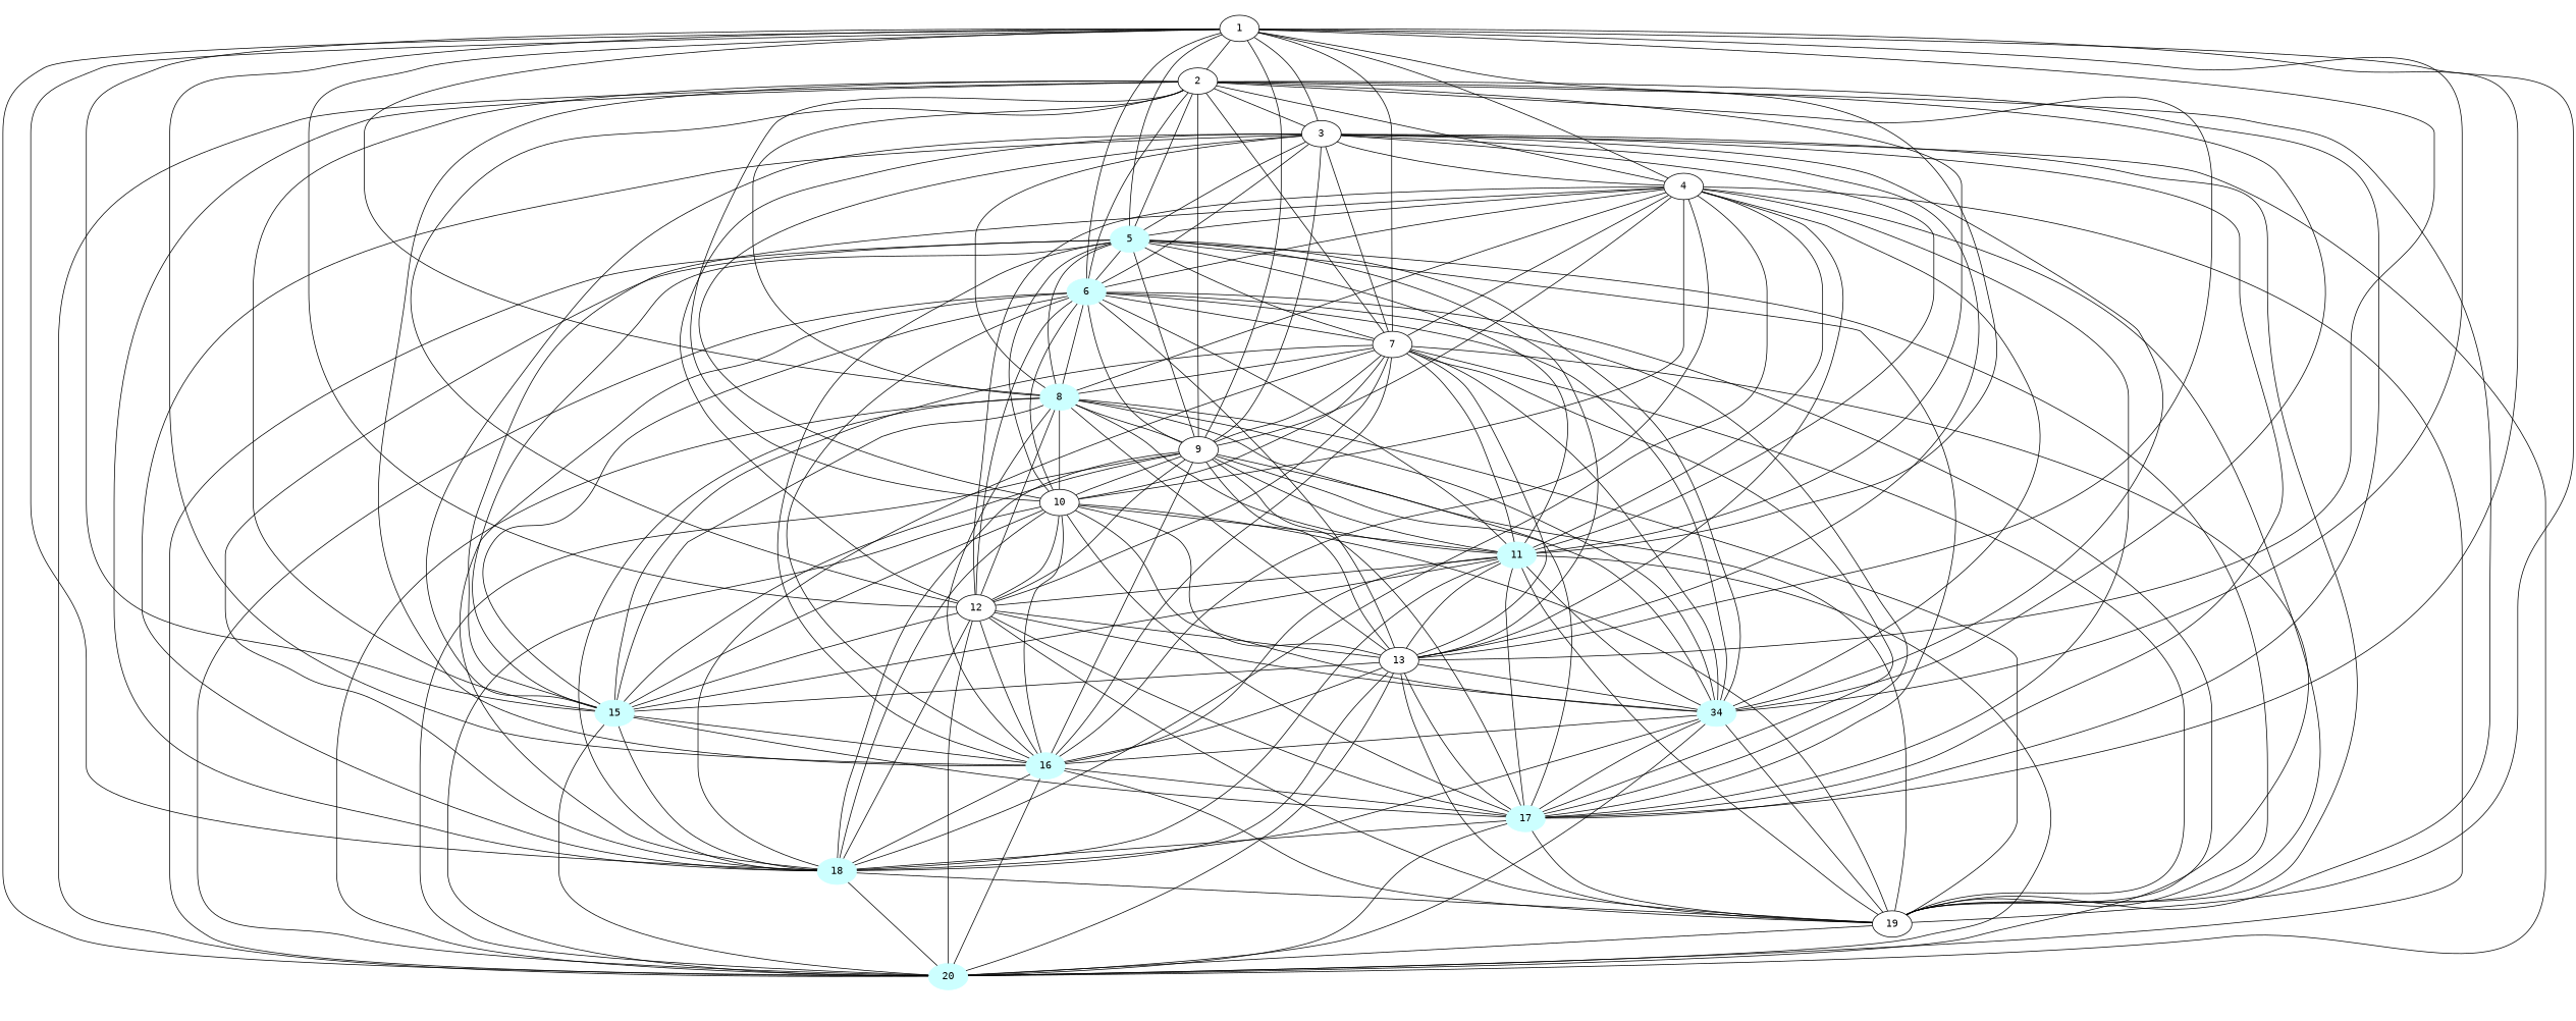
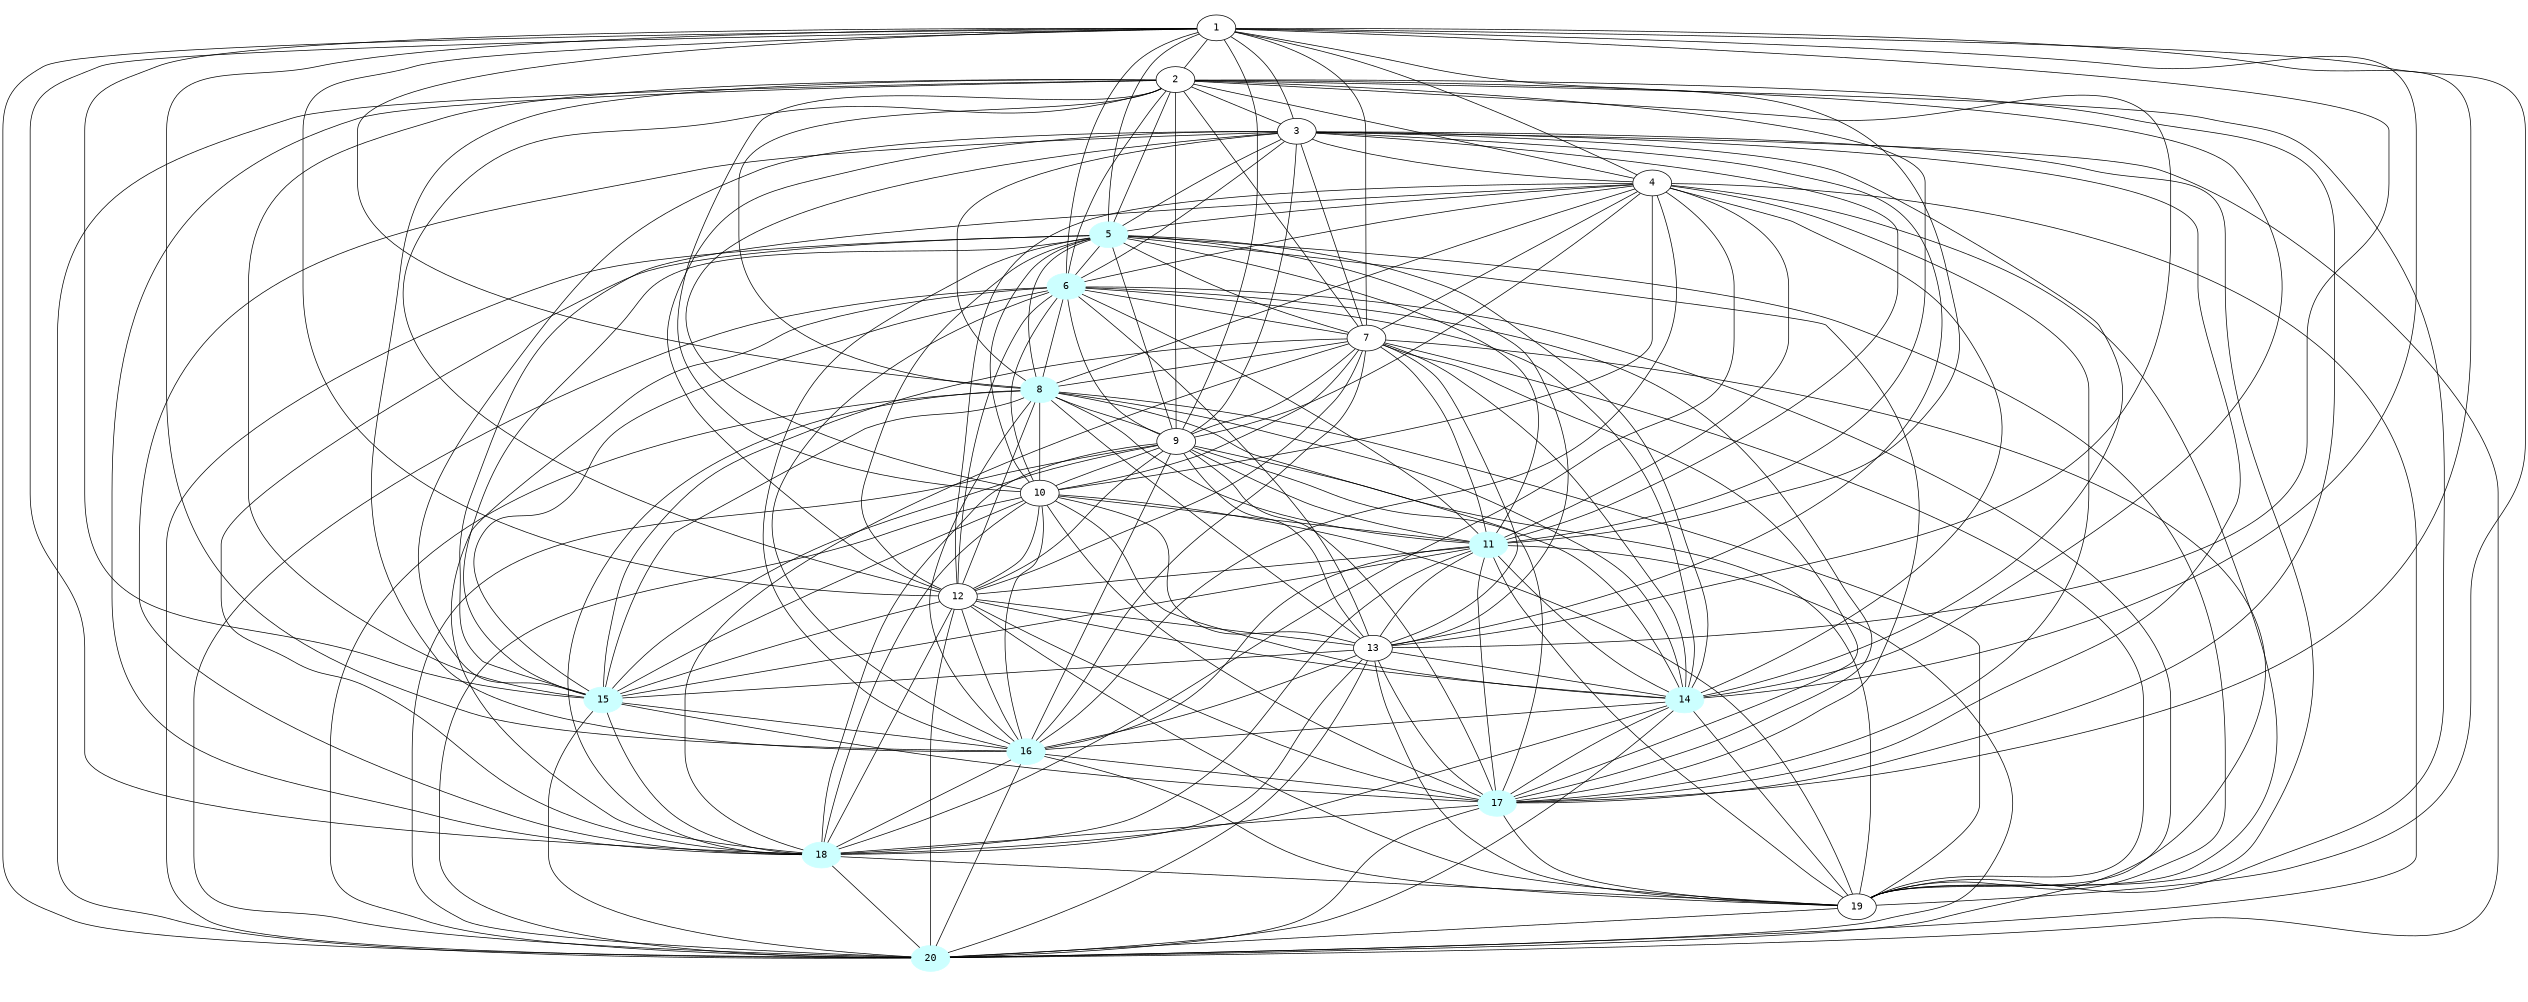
  graph {
    fontname="DejaVu Sans Mono"
    node [fontname="DejaVu Sans Mono"]
    edge [fontname="DejaVu Sans Mono"]
    5 [color="#CCFFFF" style=filled]
    6 [color="#CCFFFF" style=filled]
    8 [color="#CCFFFF" style=filled]
    11 [color="#CCFFFF" style=filled]
-   14 [color="#CCFFFF" style=filled label=34]
+   14 [color="#CCFFFF" style=filled]
    15 [color="#CCFFFF" style=filled]
    16 [color="#CCFFFF" style=filled]
    17 [color="#CCFFFF" style=filled]
    18 [color="#CCFFFF" style=filled]
    20 [color="#CCFFFF" style=filled]
    7
    9
    10
    12
    13
    19
    1
    2
    3
    4
    5 -- 6
    5 -- 8
    5 -- 11
    5 -- 14
    5 -- 15
    5 -- 16
    5 -- 17
    5 -- 18
    5 -- 20
    5 -- 7
    5 -- 9
    5 -- 10
+   5 -- 12
    5 -- 13
    5 -- 19
    6 -- 8
    6 -- 11
    6 -- 14
    6 -- 15
    6 -- 16
    6 -- 17
    6 -- 18
    6 -- 20
    6 -- 7
    6 -- 9
    6 -- 10
    6 -- 12
    6 -- 13
    6 -- 19
    8 -- 11
    8 -- 14
    8 -- 15
    8 -- 16
    8 -- 17
    8 -- 18
    8 -- 20
    8 -- 9
    8 -- 10
    8 -- 12
    8 -- 13
    8 -- 19
    11 -- 14
    11 -- 15
    11 -- 16
    11 -- 17
    11 -- 18
    11 -- 20
    11 -- 12
    11 -- 13
    11 -- 19
    14 -- 16
    14 -- 17
    14 -- 18
    14 -- 20
    14 -- 19
    15 -- 16
    15 -- 17
    15 -- 18
    15 -- 20
    16 -- 17
    16 -- 18
    16 -- 20
    16 -- 19
    17 -- 18
    17 -- 20
    17 -- 19
    18 -- 20
    18 -- 19
    7 -- 8
    7 -- 11
    7 -- 14
    7 -- 15
    7 -- 16
    7 -- 17
    7 -- 18
    7 -- 20
    7 -- 9
    7 -- 10
    7 -- 12
    7 -- 13
    7 -- 19
    9 -- 11
    9 -- 14
    9 -- 15
    9 -- 16
    9 -- 17
    9 -- 18
    9 -- 20
    9 -- 10
    9 -- 12
    9 -- 13
    9 -- 19
    10 -- 11
    10 -- 14
    10 -- 15
    10 -- 16
    10 -- 17
    10 -- 18
    10 -- 20
    10 -- 12
    10 -- 13
    10 -- 19
    12 -- 14
    12 -- 15
    12 -- 16
    12 -- 17
    12 -- 18
    12 -- 20
    12 -- 13
    12 -- 19
    13 -- 14
    13 -- 15
    13 -- 16
    13 -- 17
    13 -- 18
    13 -- 20
    13 -- 19
    19 -- 20
    1 -- 5
    1 -- 6
    1 -- 8
    1 -- 11
    1 -- 14
    1 -- 15
    1 -- 16
    1 -- 17
    1 -- 18
    1 -- 20
    1 -- 7
    1 -- 9
    1 -- 12
    1 -- 13
    1 -- 19
    1 -- 2
    1 -- 3
    1 -- 4
    2 -- 5
    2 -- 6
    2 -- 8
    2 -- 11
    2 -- 14
    2 -- 15
    2 -- 16
    2 -- 17
    2 -- 18
    2 -- 20
    2 -- 7
    2 -- 9
    2 -- 10
    2 -- 12
    2 -- 13
    2 -- 19
    2 -- 3
    2 -- 4
    3 -- 5
    3 -- 6
    3 -- 8
    3 -- 11
    3 -- 14
    3 -- 15
    3 -- 17
    3 -- 18
    3 -- 20
    3 -- 7
    3 -- 9
    3 -- 10
    3 -- 12
    3 -- 13
    3 -- 19
    3 -- 4
    4 -- 5
    4 -- 6
    4 -- 8
    4 -- 11
    4 -- 14
    4 -- 15
    4 -- 16
    4 -- 17
    4 -- 18
    4 -- 20
    4 -- 7
    4 -- 9
    4 -- 10
    4 -- 12
-   4 -- 13
    4 -- 19
  }
